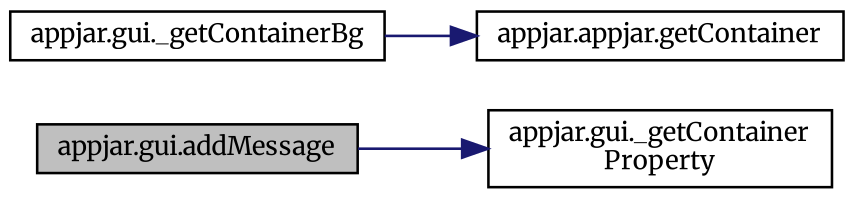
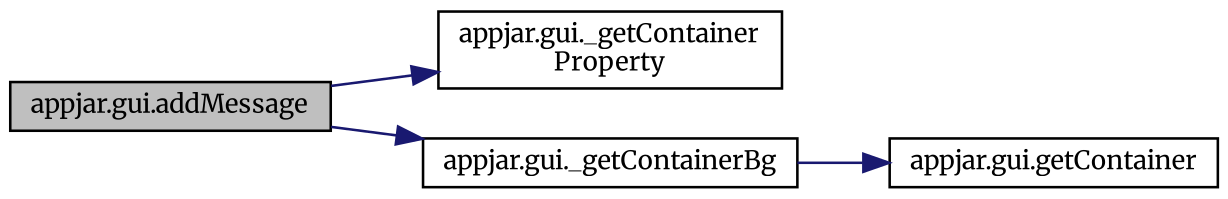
  digraph {
    fontname=Merriweather
    rankdir=LR
    node [color=black fillcolor=white fontname=Merriweather fontsize=10 shape=record style=filled]
    edge [color=midnightblue fontname=Merriweather fontsize=10 labelfontname=Helvetica labelfontsize=10 style=solid]
    n1 [fillcolor=grey75 fontcolor=black height=0.2 label="appjar.gui.addMessage" width=0.4]
    n2 [height=0.2 label="appjar.gui._getContainer\lProperty" width=0.4]
    n3 [height=0.2 label="appjar.gui._getContainerBg" width=0.4]
-   n4 [height=0.2 label="appjar.appjar.getContainer" width=0.4]
+   n4 [height=0.2 label="appjar.gui.getContainer" width=0.4]
    n1 -> n2
+   n1 -> n3
    n3 -> n4
  }
